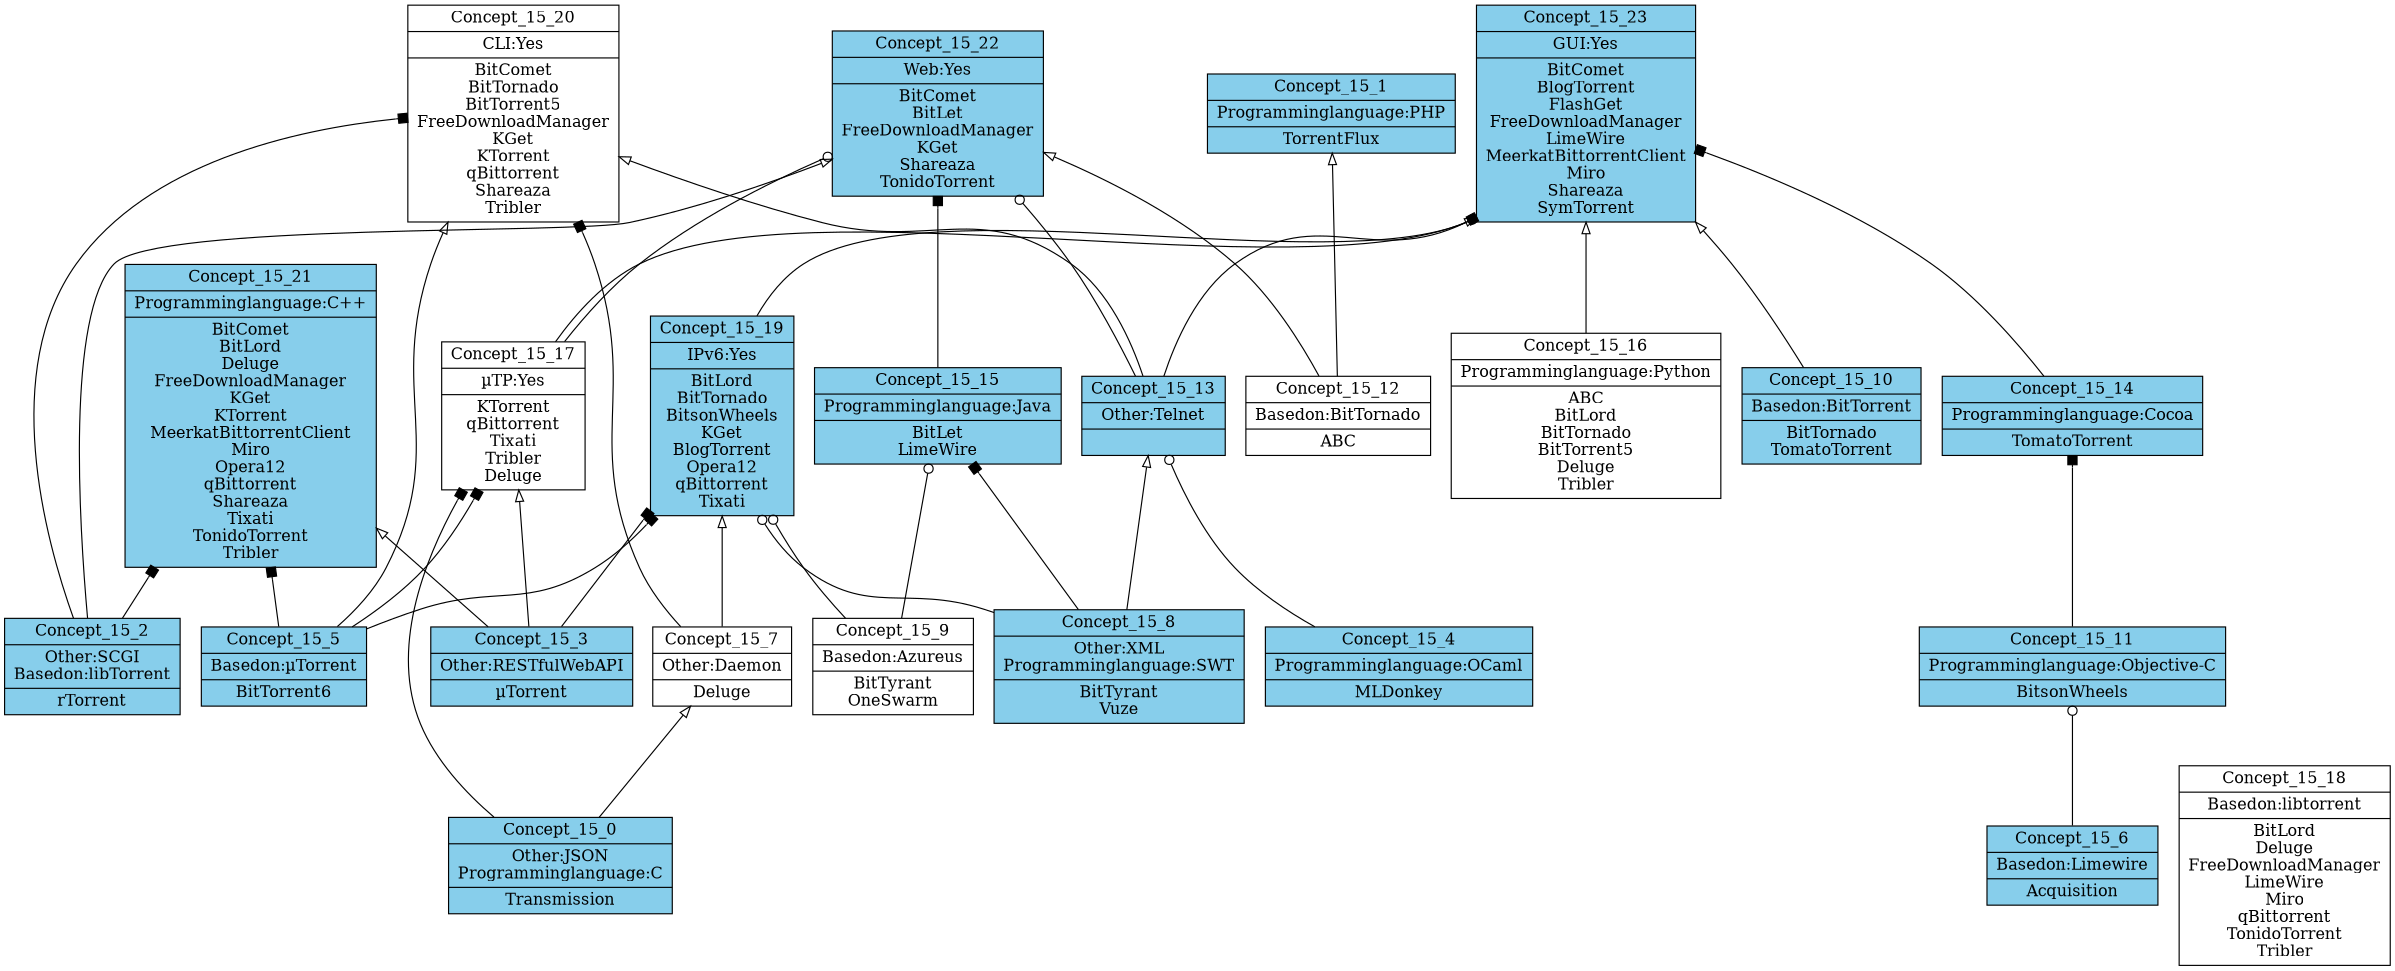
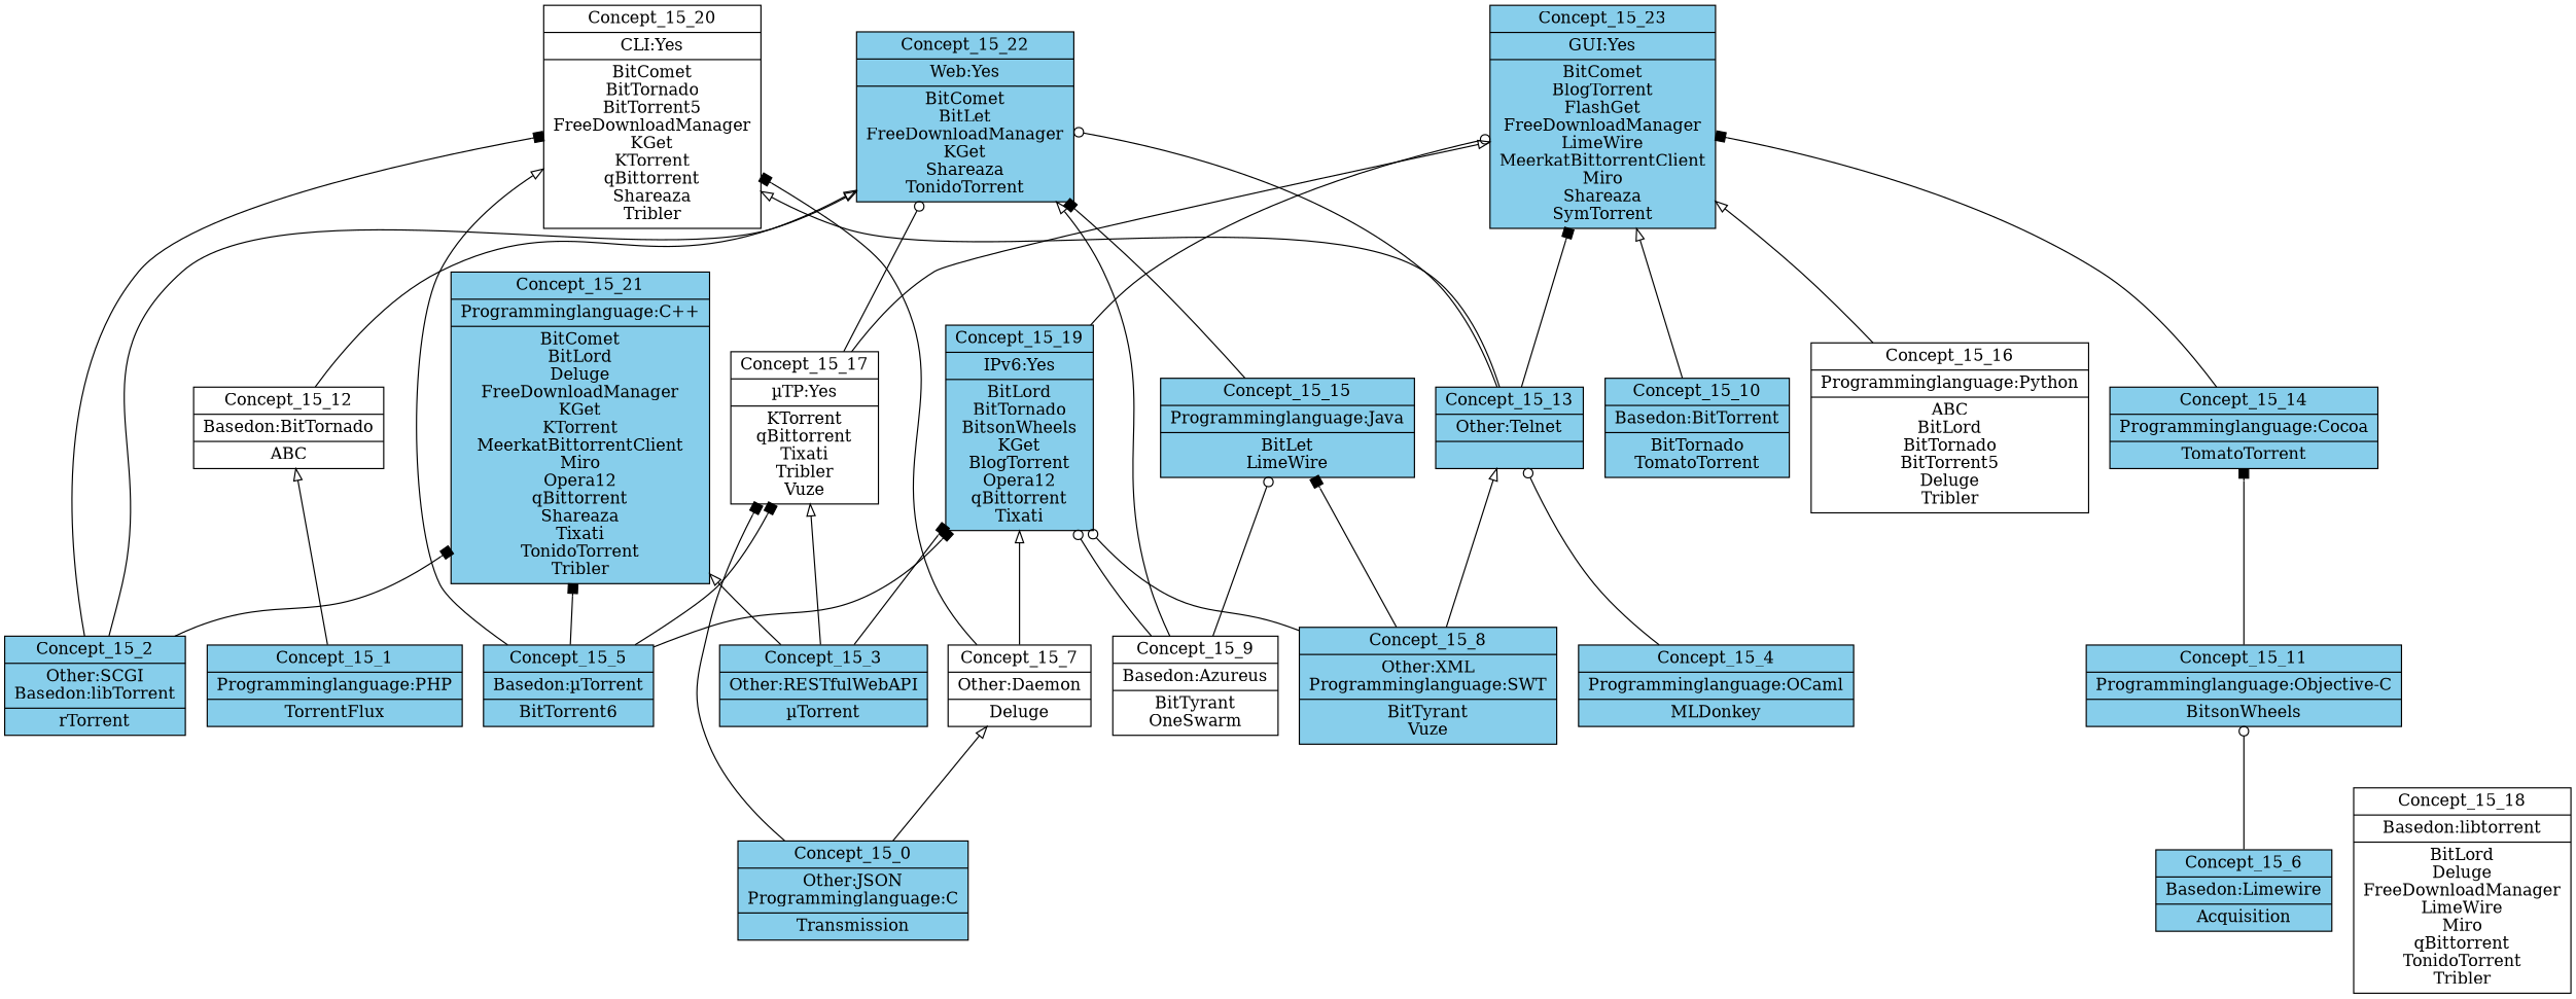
  digraph {
    rankdir=BT
    node [fillcolor=skyblue shape=record style=filled]
    edge [arrowhead=onormal]
    n1 [label="{Concept_15_3|Other:RESTfulWebAPI\n|µTorrent\n}"]
    n2 [label="{Concept_15_19|IPv6:Yes\n|BitLord\nBitTornado\nBitsonWheels\nKGet\nBlogTorrent\nOpera12\nqBittorrent\nTixati\n}"]
    n3 [label="{Concept_15_21|Programminglanguage:C++\n|BitComet\nBitLord\nDeluge\nFreeDownloadManager\nKGet\nKTorrent\nMeerkatBittorrentClient\nMiro\nOpera12\nqBittorrent\nShareaza\nTixati\nTonidoTorrent\nTribler\n}"]
-   n4 [fillcolor=white label="{Concept_15_17|µTP:Yes\n|KTorrent\nqBittorrent\nTixati\nTribler\nDeluge\n}"]
+   n4 [fillcolor=white label="{Concept_15_17|µTP:Yes\n|KTorrent\nqBittorrent\nTixati\nTribler\nVuze\n}"]
    n5 [label="{Concept_15_2|Other:SCGI\nBasedon:libTorrent\n|rTorrent\n}"]
    n6 [fillcolor=white label="{Concept_15_20|CLI:Yes\n|BitComet\nBitTornado\nBitTorrent5\nFreeDownloadManager\nKGet\nKTorrent\nqBittorrent\nShareaza\nTribler\n}"]
    n7 [label="{Concept_15_22|Web:Yes\n|BitComet\nBitLet\nFreeDownloadManager\nKGet\nShareaza\nTonidoTorrent\n}"]
    n8 [label="{Concept_15_0|Other:JSON\nProgramminglanguage:C\n|Transmission\n}"]
    n9 [fillcolor=white label="{Concept_15_7|Other:Daemon\n|Deluge\n}"]
    n10 [label="{Concept_15_4|Programminglanguage:OCaml\n|MLDonkey\n}"]
    n11 [label="{Concept_15_13|Other:Telnet\n|}"]
    n12 [label="{Concept_15_1|Programminglanguage:PHP\n|TorrentFlux\n}"]
    n13 [fillcolor=white label="{Concept_15_12|Basedon:BitTornado\n|ABC\n}"]
    n14 [label="{Concept_15_5|Basedon:µTorrent\n|BitTorrent6\n}"]
    n15 [label="{Concept_15_6|Basedon:Limewire\n|Acquisition\n}"]
    n16 [label="{Concept_15_11|Programminglanguage:Objective-C\n|BitsonWheels\n}"]
    n17 [label="{Concept_15_8|Other:XML\nProgramminglanguage:SWT\n|BitTyrant\nVuze\n}"]
    n18 [label="{Concept_15_15|Programminglanguage:Java\n|BitLet\nLimeWire\n}"]
    n19 [label="{Concept_15_14|Programminglanguage:Cocoa\n|TomatoTorrent\n}"]
    n20 [fillcolor=white label="{Concept_15_9|Basedon:Azureus\n|BitTyrant\nOneSwarm\n}"]
    n21 [label="{Concept_15_10|Basedon:BitTorrent\n|BitTornado\nTomatoTorrent\n}"]
    n22 [label="{Concept_15_23|GUI:Yes\n|BitComet\nBlogTorrent\nFlashGet\nFreeDownloadManager\nLimeWire\nMeerkatBittorrentClient\nMiro\nShareaza\nSymTorrent\n}"]
    n23 [fillcolor=white label="{Concept_15_16|Programminglanguage:Python\n|ABC\nBitLord\nBitTornado\nBitTorrent5\nDeluge\nTribler\n}"]
    n24 [fillcolor=white label="{Concept_15_18|Basedon:libtorrent\n|BitLord\nDeluge\nFreeDownloadManager\nLimeWire\nMiro\nqBittorrent\nTonidoTorrent\nTribler\n}"]
    subgraph sub_1 {
      label=15
      n1
      n2
      n3
      n4
      n5
      n6
      n7
      n8
      n9
      n10
      n11
      n12
      n13
      n14
      n15
      n16
      n17
      n18
      n19
      n20
      n21
      n22
      n23
      n24
    }
    n1 -> n2 [arrowhead=box]
    n1 -> n3
    n1 -> n4
    n2 -> n22 [arrowhead=odot]
    n4 -> n7 [arrowhead=odot]
    n4 -> n22
    n5 -> n3 [arrowhead=box]
    n5 -> n6 [arrowhead=box]
    n5 -> n7
    n8 -> n4 [arrowhead=box]
    n8 -> n9
    n9 -> n2
    n9 -> n6 [arrowhead=box]
    n10 -> n11 [arrowhead=odot]
    n11 -> n6
    n11 -> n7 [arrowhead=odot]
    n11 -> n22 [arrowhead=box]
-   n13 -> n12
+   n12 -> n13
    n13 -> n7
    n14 -> n2 [arrowhead=box]
    n14 -> n3 [arrowhead=box]
    n14 -> n4 [arrowhead=box]
    n14 -> n6
    n15 -> n16 [arrowhead=odot]
    n16 -> n19 [arrowhead=box]
    n17 -> n2 [arrowhead=odot]
    n17 -> n11
    n17 -> n18 [arrowhead=box]
    n18 -> n7 [arrowhead=box]
    n19 -> n22 [arrowhead=box]
    n20 -> n2 [arrowhead=odot]
+   n20 -> n7
    n20 -> n18 [arrowhead=odot]
    n21 -> n22
    n23 -> n22
  }
